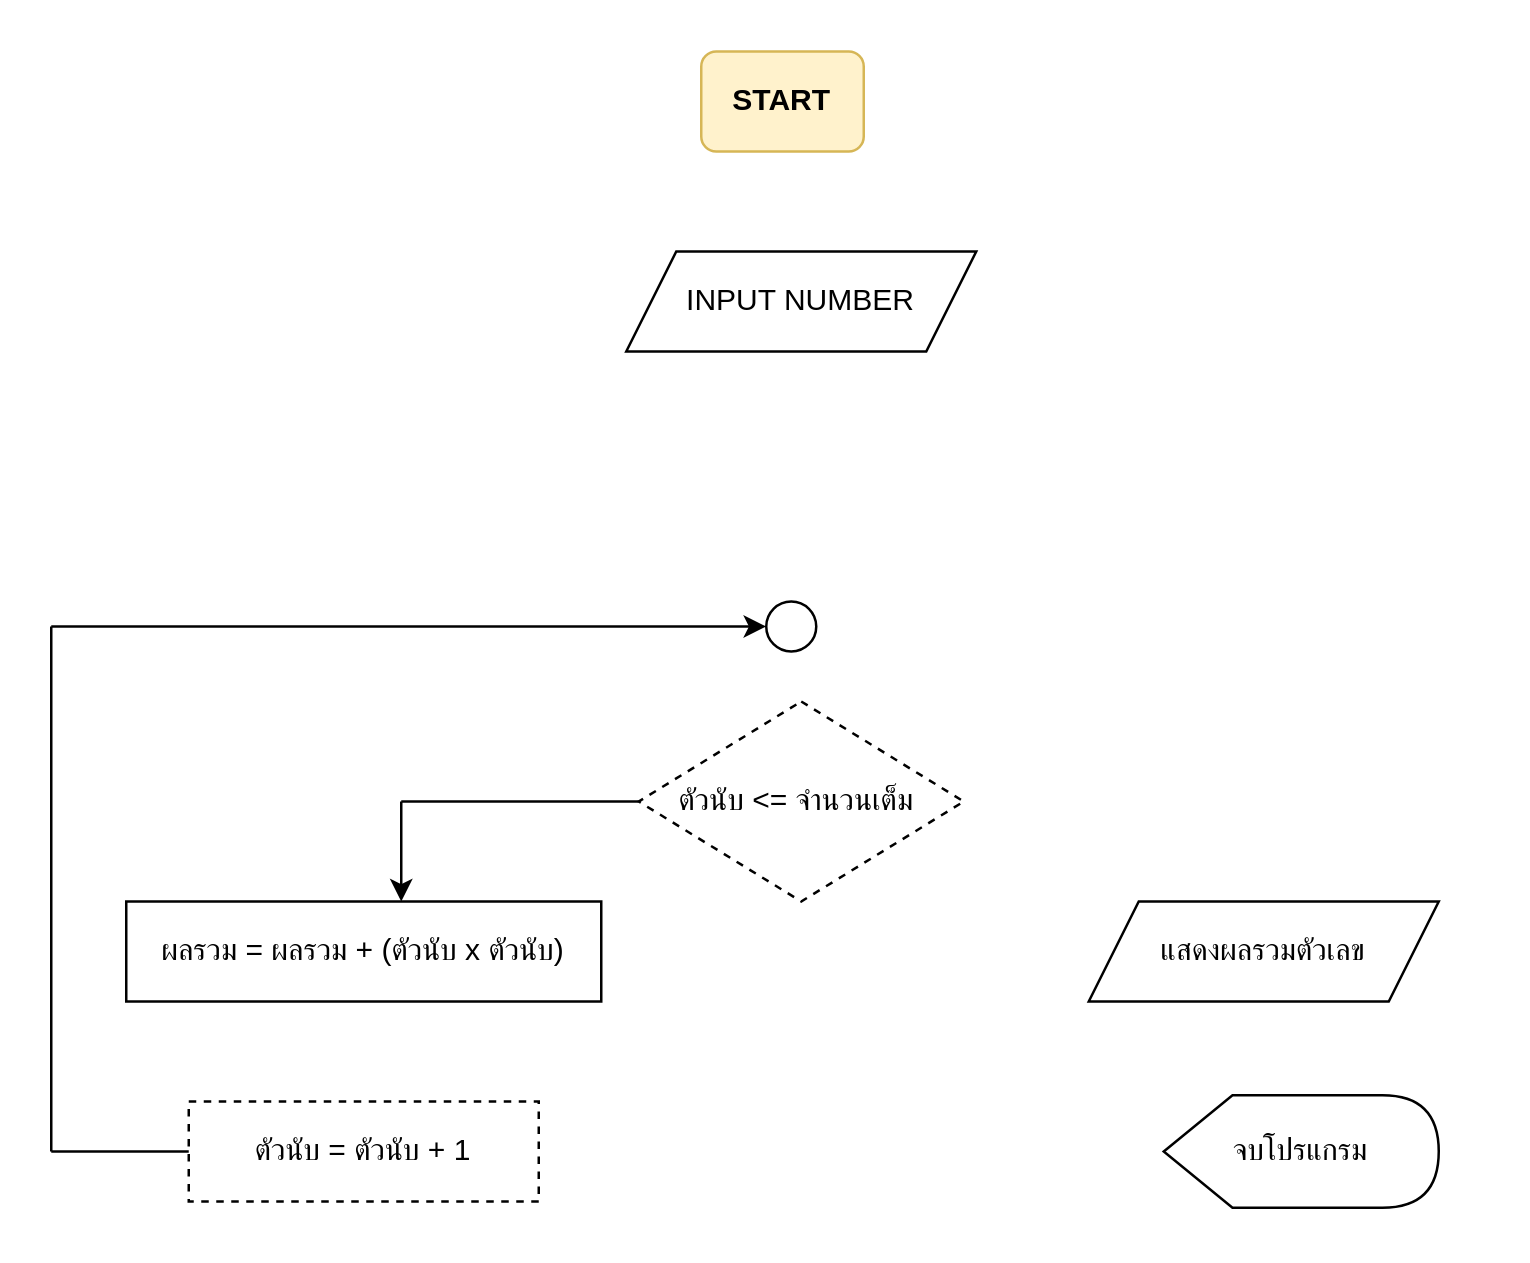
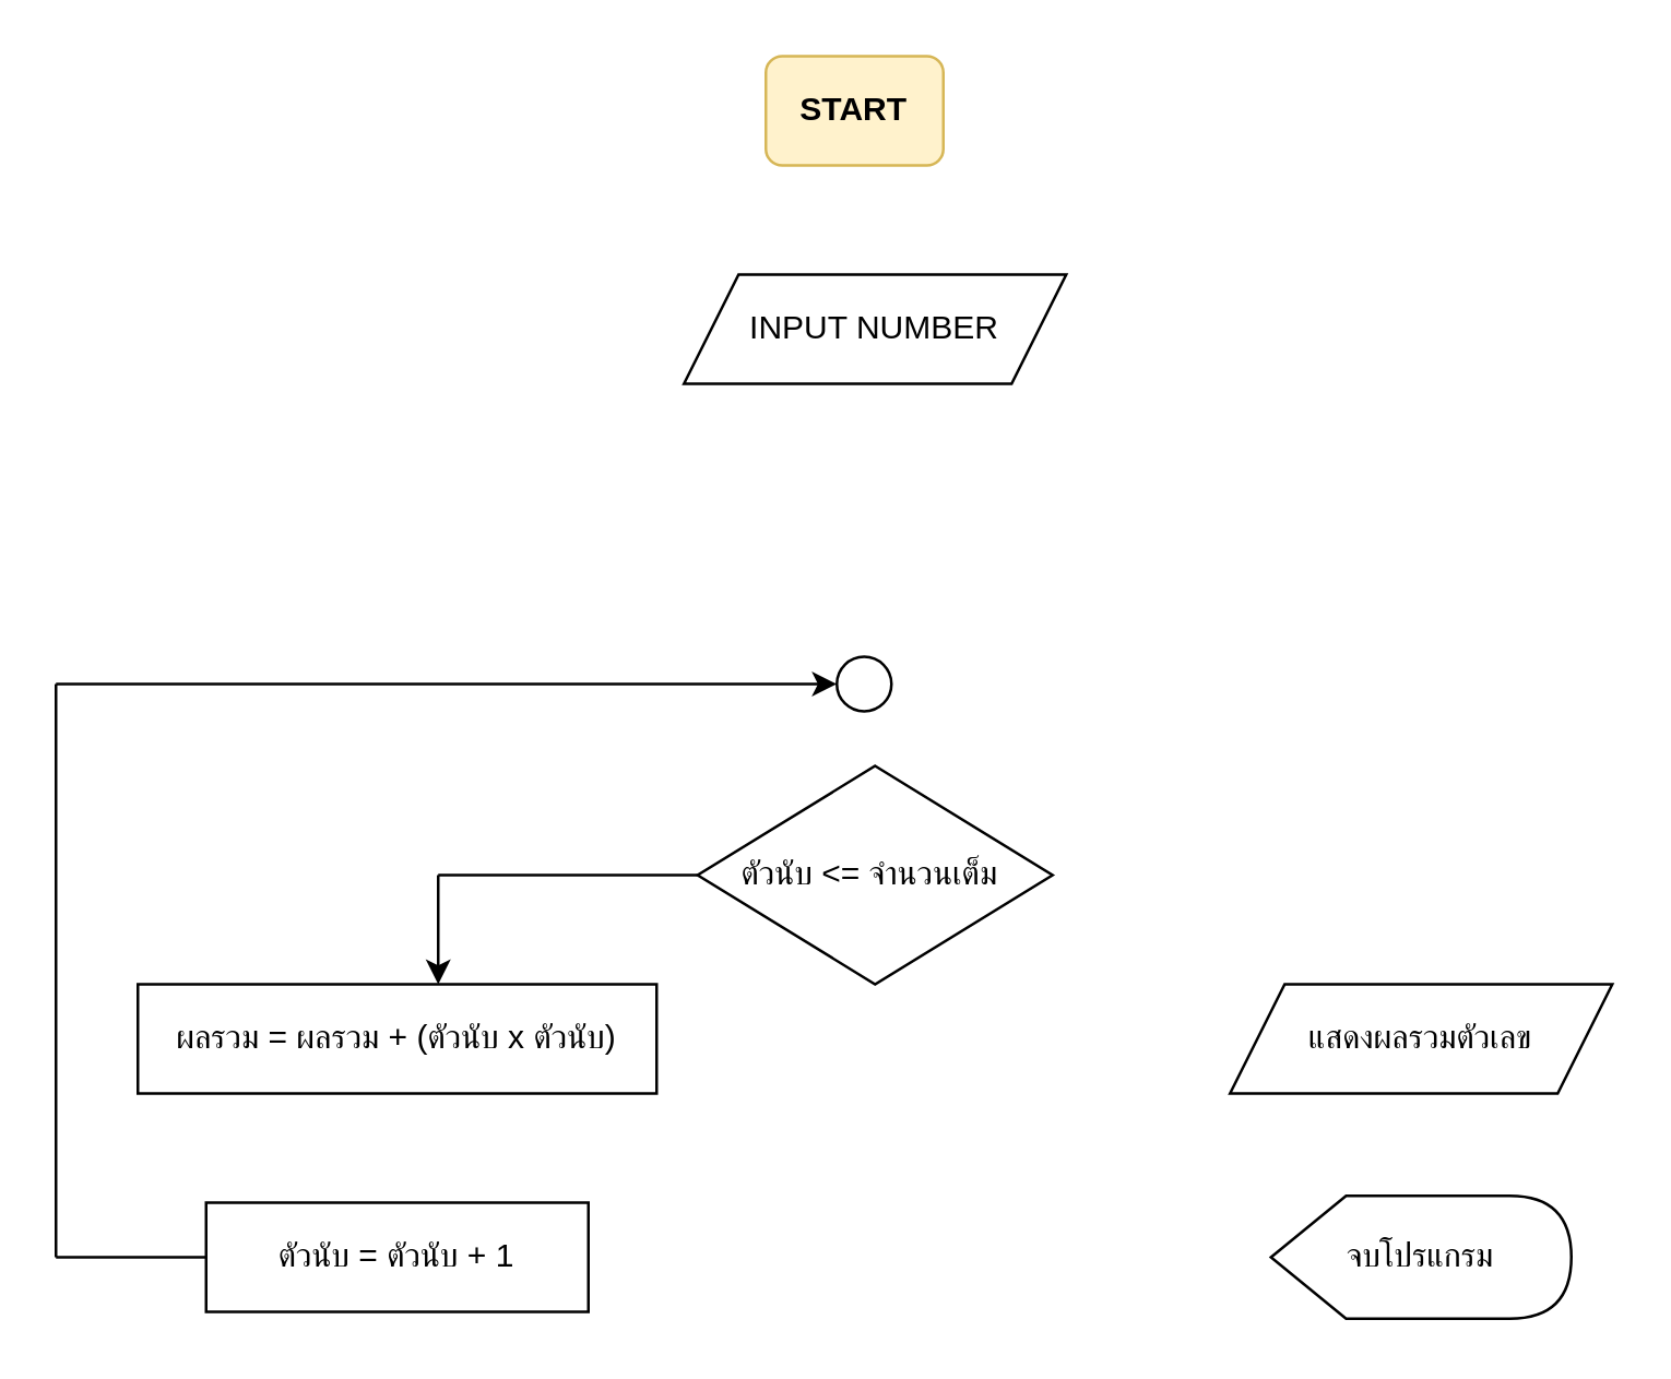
  <mxCell id="0" />
  <mxCell id="1" parent="0" />
  <mxCell id="2" value="&lt;b&gt;START&lt;/b&gt;" style="rounded=1;whiteSpace=wrap;html=1;fillColor=#fff2cc;strokeColor=#d6b656;" vertex="1" parent="1"><mxGeometry x="280" y="20" width="65" height="40" as="geometry" /></mxCell>
  <mxCell id="3" value="INPUT NUMBER" style="shape=parallelogram;perimeter=parallelogramPerimeter;whiteSpace=wrap;html=1;fixedSize=1;" vertex="1" parent="1"><mxGeometry x="250" y="100" width="140" height="40" as="geometry" /></mxCell>
- <mxCell id="4" value="ตัวนับ &amp;lt;= จำนวนเต็ม&amp;nbsp;" style="rhombus;whiteSpace=wrap;html=1;dashed=1;" vertex="1" parent="1"><mxGeometry x="255" y="280" width="130" height="80" as="geometry" /></mxCell>
+ <mxCell id="4" value="ตัวนับ &amp;lt;= จำนวนเต็ม&amp;nbsp;" style="rhombus;whiteSpace=wrap;html=1;" vertex="1" parent="1"><mxGeometry x="255" y="280" width="130" height="80" as="geometry" /></mxCell>
  <mxCell id="5" value="ผลรวม = ผลรวม + (ตัวนับ x ตัวนับ)" style="rounded=0;whiteSpace=wrap;html=1;" vertex="1" parent="1"><mxGeometry x="50" y="360" width="190" height="40" as="geometry" /></mxCell>
- <mxCell id="6" value="แสดงผลรวมตัวเลข" style="shape=parallelogram;perimeter=parallelogramPerimeter;whiteSpace=wrap;html=1;fixedSize=1;" vertex="1" parent="1"><mxGeometry x="435" y="360" width="140" height="40" as="geometry" /></mxCell>
- <mxCell id="7" value="ตัวนับ = ตัวนับ + 1" style="rounded=0;whiteSpace=wrap;html=1;dashed=1;" vertex="1" parent="1"><mxGeometry x="75" y="440" width="140" height="40" as="geometry" /></mxCell>
+ <mxCell id="6" value="แสดงผลรวมตัวเลข" style="shape=parallelogram;perimeter=parallelogramPerimeter;whiteSpace=wrap;html=1;fixedSize=1;" vertex="1" parent="1"><mxGeometry x="450" y="360" width="140" height="40" as="geometry" /></mxCell>
+ <mxCell id="7" value="ตัวนับ = ตัวนับ + 1" style="rounded=0;whiteSpace=wrap;html=1;" vertex="1" parent="1"><mxGeometry x="75" y="440" width="140" height="40" as="geometry" /></mxCell>
  <mxCell id="8" value="" style="ellipse;whiteSpace=wrap;html=1;" vertex="1" parent="1"><mxGeometry x="306" y="240" width="20" height="20" as="geometry" /></mxCell>
  <mxCell id="9" value="จบโปรแกรม" style="shape=display;whiteSpace=wrap;html=1;" vertex="1" parent="1"><mxGeometry x="465" y="437.5" width="110" height="45" as="geometry" /></mxCell>
  <mxCell id="10" value="" style="endArrow=none;html=1;rounded=0;exitX=0;exitY=0.5;exitDx=0;exitDy=0;" edge="1" parent="1" source="7"><mxGeometry width="50" height="50" relative="1" as="geometry"><mxPoint x="360" y="260" as="sourcePoint" /><mxPoint x="20" y="460" as="targetPoint" /></mxGeometry></mxCell>
  <mxCell id="11" value="" style="endArrow=none;html=1;rounded=0;" edge="1" parent="1"><mxGeometry width="50" height="50" relative="1" as="geometry"><mxPoint x="20" y="250" as="sourcePoint" /><mxPoint x="20" y="460" as="targetPoint" /></mxGeometry></mxCell>
  <mxCell id="12" value="" style="endArrow=classic;html=1;rounded=0;entryX=0;entryY=0.5;entryDx=0;entryDy=0;" edge="1" parent="1" target="8"><mxGeometry width="50" height="50" relative="1" as="geometry"><mxPoint x="20" y="250" as="sourcePoint" /><mxPoint x="270" y="310" as="targetPoint" /></mxGeometry></mxCell>
  <mxCell id="13" value="" style="endArrow=classic;html=1;rounded=0;entryX=0.5;entryY=0;entryDx=0;entryDy=0;" edge="1" parent="1"><mxGeometry width="50" height="50" relative="1" as="geometry"><mxPoint x="160" y="320" as="sourcePoint" /><mxPoint x="160" y="360" as="targetPoint" /></mxGeometry></mxCell>
  <mxCell id="14" value="" style="endArrow=none;html=1;rounded=0;entryX=0;entryY=0.5;entryDx=0;entryDy=0;" edge="1" parent="1" target="4"><mxGeometry width="50" height="50" relative="1" as="geometry"><mxPoint x="160" y="320" as="sourcePoint" /><mxPoint x="290" y="210" as="targetPoint" /><Array as="points"><mxPoint x="180" y="320" /></Array></mxGeometry></mxCell>
